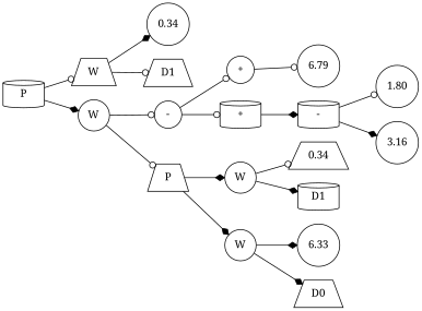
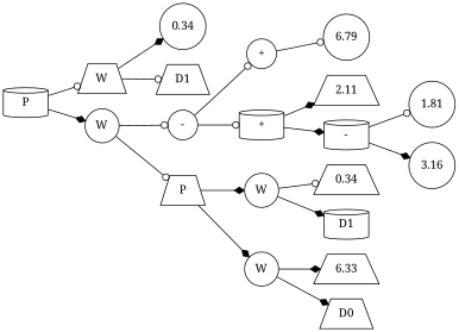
  digraph {
    fontname="Noto Serif"
    rankdir=LR
    node [fontname="Noto Serif" shape=circle]
    edge [arrowhead=diamond fontname="Noto Serif"]
    n1 [label=P shape=cylinder]
    n2 [label=W shape=trapezium]
    n3 [label=W]
    n4 [label=0.34]
    n5 [label=D1 shape=trapezium]
    n6 [label="-"]
    n7 [label=P shape=trapezium]
    n8 [label="+"]
    n9 [label="+" shape=cylinder]
    n10 [label=W]
    n11 [label=W]
    n12 [label=6.79]
+   n13 [label=2.11 shape=trapezium]
    n14 [label="-" shape=cylinder]
-   n15 [label=1.80]
+   n15 [label=1.81]
    n16 [label=3.16]
    n17 [label=0.34 shape=trapezium]
    n18 [label=D1 shape=cylinder]
-   n19 [label=6.33]
+   n19 [label=6.33 shape=trapezium]
    n20 [label=D0 shape=trapezium]
    n1 -> n2 [arrowhead=odot]
    n1 -> n3
    n2 -> n4
    n2 -> n5 [arrowhead=odot]
    n3 -> n6 [arrowhead=odot]
    n3 -> n7 [arrowhead=odot]
    n6 -> n8 [arrowhead=odot]
    n6 -> n9 [arrowhead=odot]
    n7 -> n10
    n7 -> n11
    n8 -> n12 [arrowhead=odot]
+   n9 -> n13
    n9 -> n14
    n10 -> n17 [arrowhead=odot]
    n10 -> n18
    n11 -> n19
    n11 -> n20
    n14 -> n15 [arrowhead=odot]
    n14 -> n16
  }
